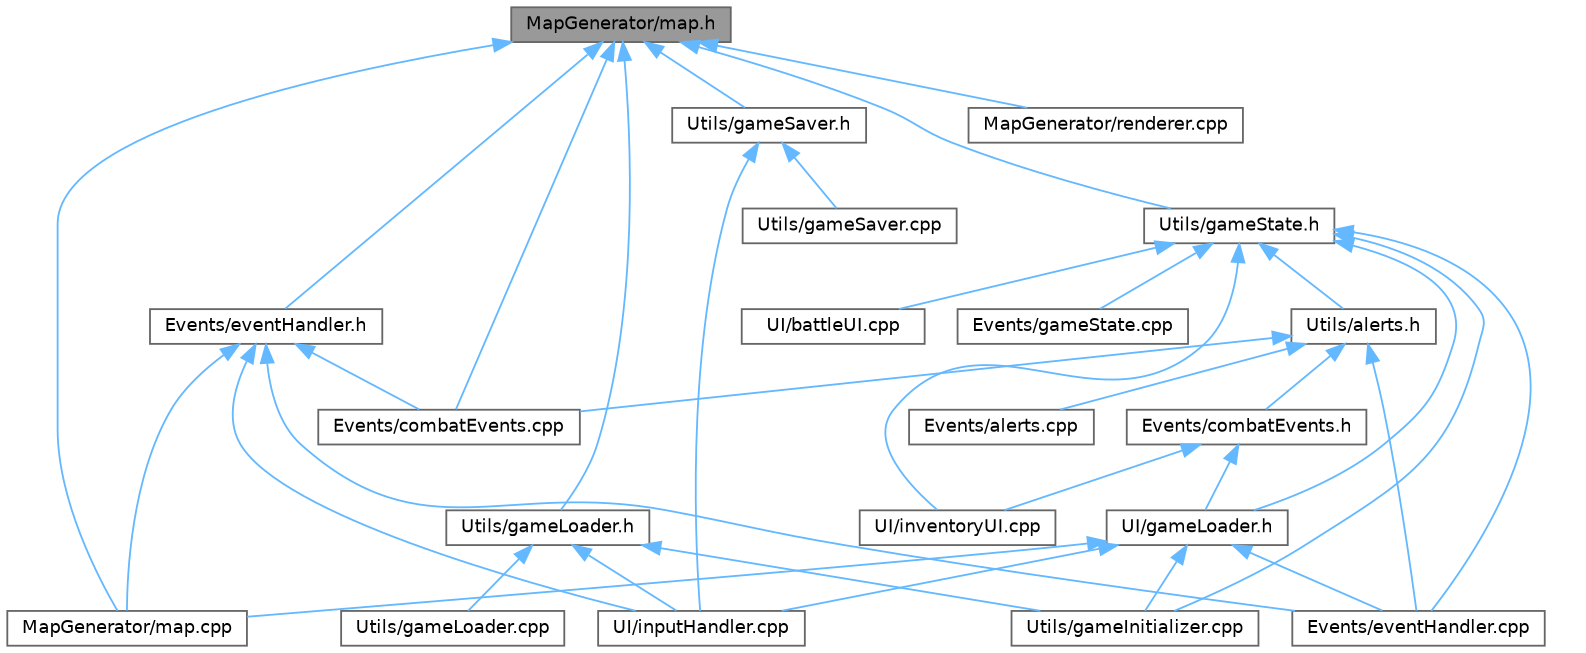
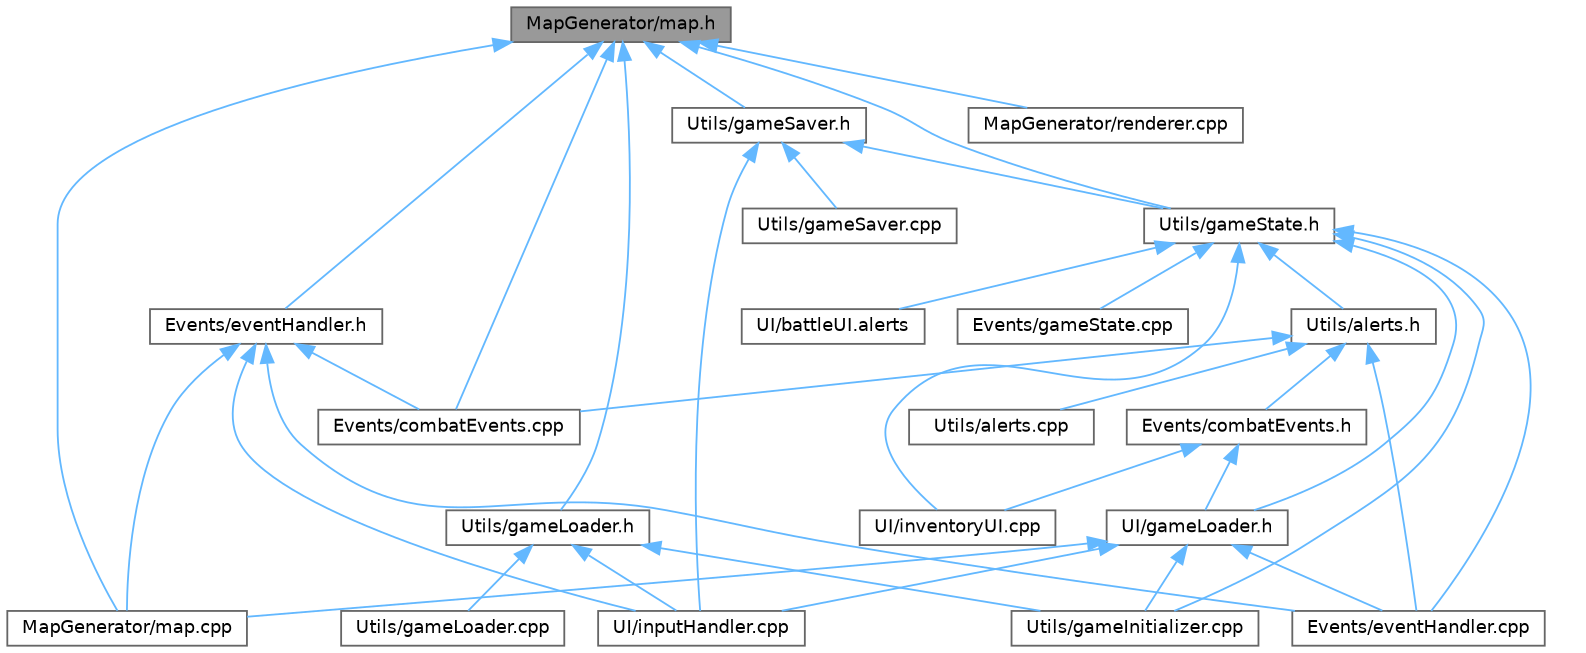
  digraph {
    node [color=grey40 fillcolor=white fontname=Helvetica fontsize=10 shape=box style=filled]
    edge [color=steelblue1 dir=back fontname=Helvetica fontsize=10 labelfontname=Helvetica labelfontsize=10 style=solid]
    n1 [color=gray40 fillcolor=grey60 fontcolor=black height=0.2 label="MapGenerator/map.h" width=0.4]
    n2 [height=0.2 label="Events/combatEvents.cpp" width=0.4]
    n3 [height=0.2 label="Events/eventHandler.h" width=0.4]
    n4 [height=0.2 label="MapGenerator/map.cpp" width=0.4]
    n5 [height=0.2 label="MapGenerator/renderer.cpp" width=0.4]
    n6 [height=0.2 label="Utils/gameLoader.h" width=0.4]
    n7 [height=0.2 label="Utils/gameSaver.h" width=0.4]
    n8 [height=0.2 label="Utils/gameState.h" width=0.4]
    n9 [height=0.2 label="Events/eventHandler.cpp" width=0.4]
    n10 [height=0.2 label="UI/inputHandler.cpp" width=0.4]
    n11 [height=0.2 label="Utils/gameInitializer.cpp" width=0.4]
    n12 [height=0.2 label="Utils/gameLoader.cpp" width=0.4]
    n13 [height=0.2 label="Utils/gameSaver.cpp" width=0.4]
    n14 [height=0.2 label="Utils/alerts.h" width=0.4]
    n15 [height=0.2 label="UI/gameLoader.h" width=0.4]
-   n16 [height=0.2 label="UI/battleUI.cpp" width=0.4]
+   n16 [height=0.2 label="UI/battleUI.alerts" width=0.4]
    n17 [height=0.2 label="UI/inventoryUI.cpp" width=0.4]
    n18 [height=0.2 label="Events/gameState.cpp" width=0.4]
-   n19 [height=0.2 label="Events/alerts.cpp" width=0.4]
+   n19 [height=0.2 label="Utils/alerts.cpp" width=0.4]
    n20 [height=0.2 label="Events/combatEvents.h" width=0.4]
    n1 -> n2
    n1 -> n3
    n1 -> n4
    n1 -> n5
    n1 -> n6
    n1 -> n7
    n1 -> n8
    n3 -> n2
    n3 -> n4
    n3 -> n9
    n3 -> n10
    n6 -> n10
    n6 -> n11
    n6 -> n12
+   n7 -> n8
    n7 -> n10
    n7 -> n13
    n8 -> n9
    n8 -> n11
    n8 -> n14
    n8 -> n15
    n8 -> n16
    n8 -> n17
    n8 -> n18
    n14 -> n2
    n14 -> n9
    n14 -> n19
    n14 -> n20
    n15 -> n4
    n15 -> n9
    n15 -> n10
    n15 -> n11
    n20 -> n15
    n20 -> n17
  }
